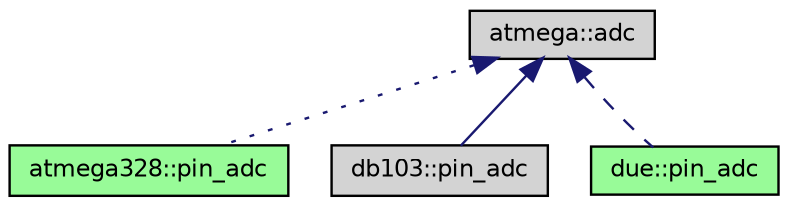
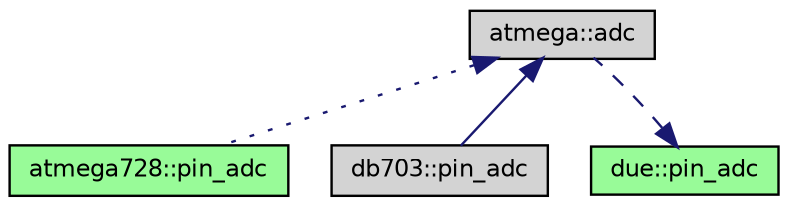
  digraph {
    node [color=black fillcolor=lightgrey fontname=Helvetica fontsize=10 shape=record style=filled]
    edge [color=midnightblue dir=back fontname=Helvetica fontsize=10 labelfontname=Helvetica labelfontsize=10]
    n1 [fontcolor=black height=0.2 label="atmega::adc" width=0.4]
-   n2 [fillcolor=palegreen height=0.2 label="atmega328::pin_adc" width=0.4]
-   n3 [height=0.2 label="db103::pin_adc" width=0.4]
+   n2 [fillcolor=palegreen height=0.2 label="atmega728::pin_adc" width=0.4]
+   n3 [height=0.2 label="db703::pin_adc" width=0.4]
    n4 [fillcolor=palegreen height=0.2 label="due::pin_adc" width=0.4]
    n1 -> n2 [style=dotted]
    n1 -> n3 [style=solid]
-   n1 -> n4 [style=dashed]
+   n4 -> n1 [style=dashed]
  }
